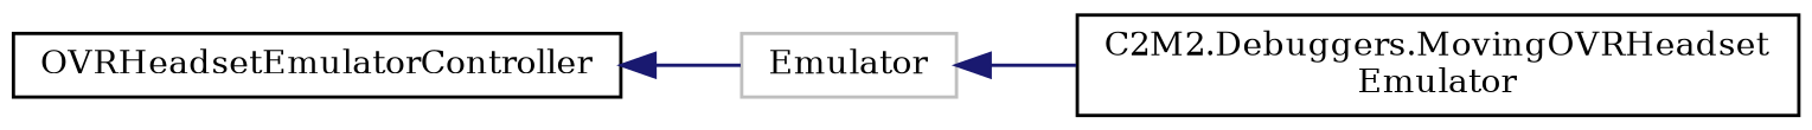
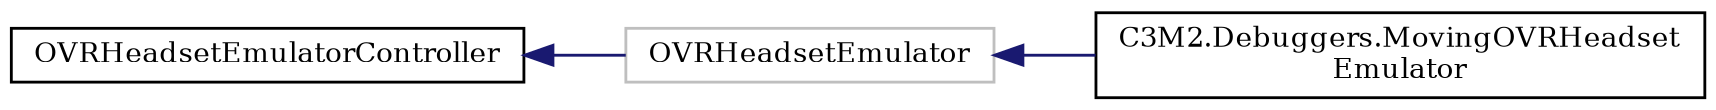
  digraph {
    fontname="DejaVu Serif"
    rankdir=LR
    node [color=black fillcolor=white fontname="DejaVu Serif" fontsize=10 shape=record style=filled]
    edge [color=midnightblue dir=back fontname="DejaVu Serif" fontsize=10 labelfontname=Helvetica labelfontsize=10 style=solid]
-   n1 [color=grey75 height=0.2 label=Emulator width=0.4]
-   n2 [height=0.2 label="C2M2.Debuggers.MovingOVRHeadset\lEmulator" width=0.4]
+   n1 [color=grey75 height=0.2 label=OVRHeadsetEmulator width=0.4]
+   n2 [height=0.2 label="C3M2.Debuggers.MovingOVRHeadset\lEmulator" width=0.4]
    n3 [height=0.2 label=OVRHeadsetEmulatorController width=0.4]
    n1 -> n2
    n3 -> n1
  }
